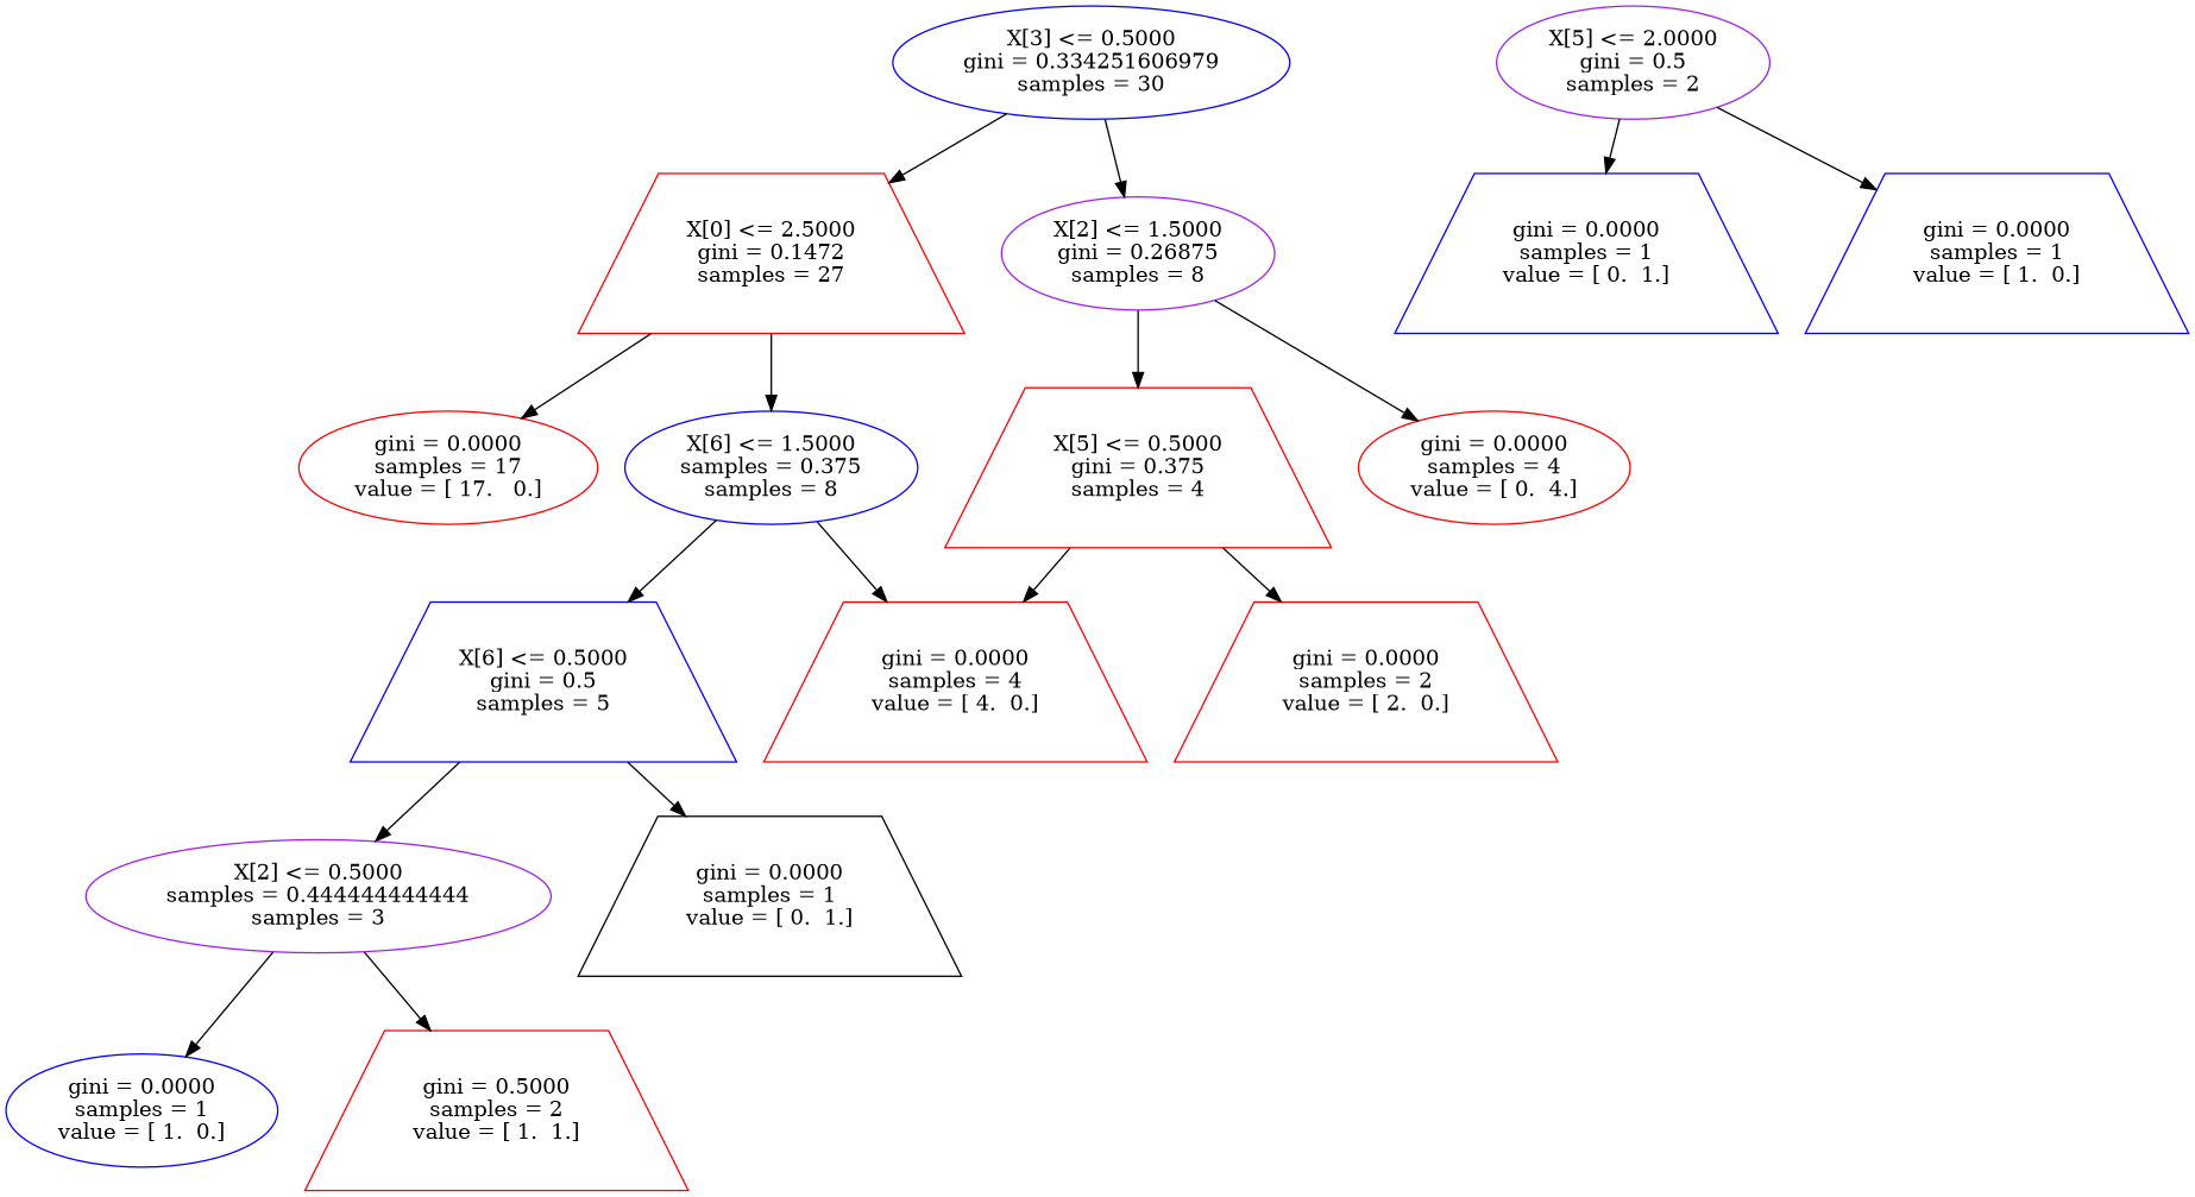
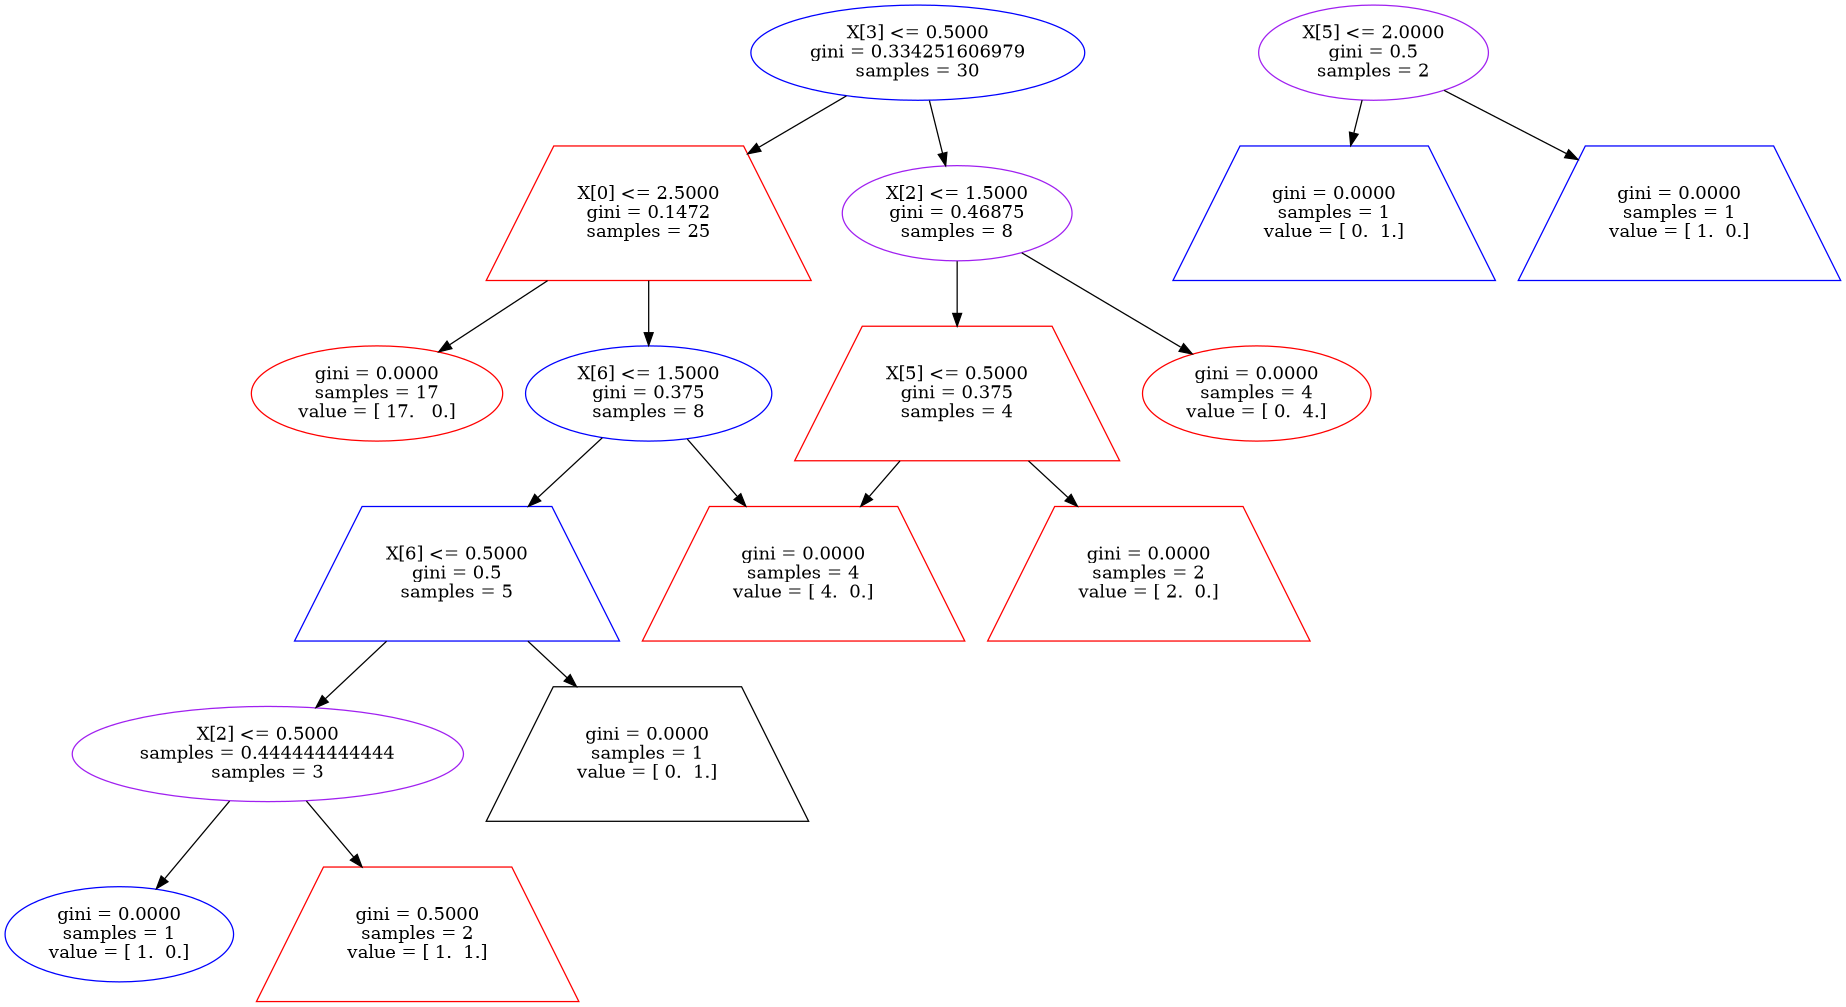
  digraph {
    node [color=red shape=trapezium]
    n1 [color=blue label="X[3] <= 0.5000\ngini = 0.334251606979\nsamples = 30" shape=ellipse]
-   n2 [label="X[0] <= 2.5000\ngini = 0.1472\nsamples = 27"]
-   n3 [color=purple label="X[2] <= 1.5000\ngini = 0.26875\nsamples = 8" shape=ellipse]
+   n2 [label="X[0] <= 2.5000\ngini = 0.1472\nsamples = 25"]
+   n3 [color=purple label="X[2] <= 1.5000\ngini = 0.46875\nsamples = 8" shape=ellipse]
    n4 [label="gini = 0.0000\nsamples = 17\nvalue = [ 17.   0.]" shape=ellipse]
-   n5 [color=blue label="X[6] <= 1.5000\nsamples = 0.375\nsamples = 8" shape=ellipse]
+   n5 [color=blue label="X[6] <= 1.5000\ngini = 0.375\nsamples = 8" shape=ellipse]
    n6 [label="X[5] <= 0.5000\ngini = 0.375\nsamples = 4"]
    n7 [label="gini = 0.0000\nsamples = 4\nvalue = [ 0.  4.]" shape=ellipse]
    n8 [color=blue label="X[6] <= 0.5000\ngini = 0.5\nsamples = 5"]
    n9 [label="gini = 0.0000\nsamples = 4\nvalue = [ 4.  0.]"]
    n10 [color=purple label="X[2] <= 0.5000\nsamples = 0.444444444444\nsamples = 3" shape=ellipse]
    n11 [color=black label="gini = 0.0000\nsamples = 1\nvalue = [ 0.  1.]"]
    n12 [color=blue label="gini = 0.0000\nsamples = 1\nvalue = [ 1.  0.]" shape=ellipse]
    n13 [label="gini = 0.5000\nsamples = 2\nvalue = [ 1.  1.]"]
    n14 [label="gini = 0.0000\nsamples = 2\nvalue = [ 2.  0.]"]
    n15 [color=purple label="X[5] <= 2.0000\ngini = 0.5\nsamples = 2" shape=ellipse]
    n16 [color=blue label="gini = 0.0000\nsamples = 1\nvalue = [ 0.  1.]"]
    n17 [color=blue label="gini = 0.0000\nsamples = 1\nvalue = [ 1.  0.]"]
    n1 -> n2
    n1 -> n3
    n2 -> n4
    n2 -> n5
    n3 -> n6
    n3 -> n7
    n5 -> n8
    n5 -> n9
    n6 -> n9
    n6 -> n14
    n8 -> n10
    n8 -> n11
    n10 -> n12
    n10 -> n13
    n15 -> n16
    n15 -> n17
  }
